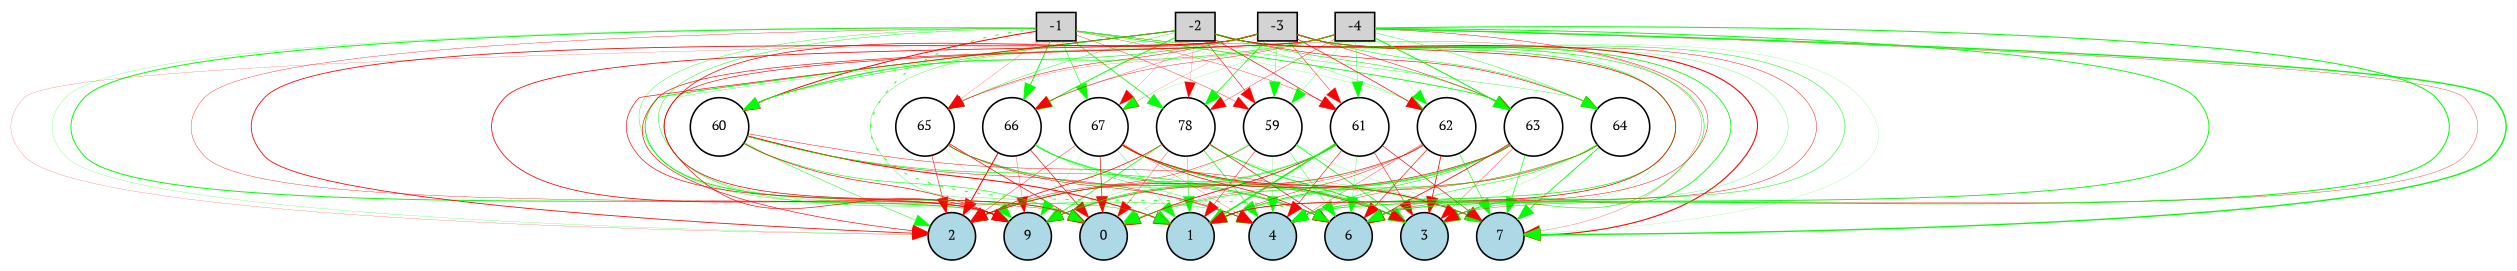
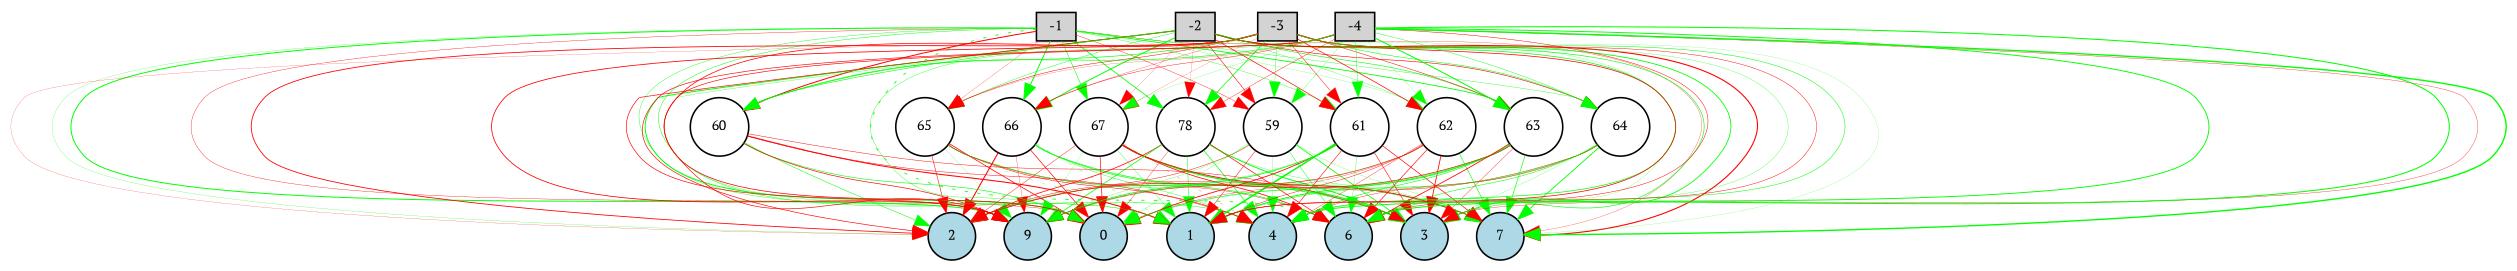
  digraph {
    fontname="PT Serif"
    node [fillcolor=white fontname="PT Serif" fontsize=9 shape=circle style=filled]
    edge [color=green fontname="PT Serif" style=solid]
    -1 [fillcolor=lightgray height=0.2 shape=box width=0.2]
    0 [fillcolor=lightblue height=0.2 width=0.2]
    1 [fillcolor=lightblue height=0.2 width=0.2]
    2 [fillcolor=lightblue height=0.2 width=0.2]
    3 [fillcolor=lightblue height=0.2 width=0.2]
    4 [fillcolor=lightblue height=0.2 width=0.2]
    n7 [fillcolor=lightblue height=0.2 label=9 width=0.2]
    6 [fillcolor=lightblue height=0.2 width=0.2]
    7 [fillcolor=lightblue height=0.2 width=0.2]
    64 [height=0.2 width=0.2]
    65 [height=0.2 width=0.2]
    66 [height=0.2 width=0.2]
    67 [height=0.2 width=0.2]
    n14 [height=0.2 label=78 width=0.2]
    59 [height=0.2 width=0.2]
    60 [height=0.2 width=0.2]
    61 [height=0.2 width=0.2]
    62 [height=0.2 width=0.2]
    63 [height=0.2 width=0.2]
    -2 [fillcolor=lightgray height=0.2 shape=box width=0.2]
    -3 [fillcolor=lightgray height=0.2 shape=box width=0.2]
    -4 [fillcolor=lightgray height=0.2 shape=box width=0.2]
    -1 -> 0 [color=red penwidth=0.227483130783274]
    -1 -> 1 [penwidth=0.2380319987548193]
    -1 -> 2 [penwidth=0.1365408496518113]
    -1 -> 3 [penwidth=0.11853941800758075]
    -1 -> 4 [penwidth=0.28862039559363284]
    -1 -> n7 [penwidth=0.6134065326785904]
    -1 -> 6 [penwidth=0.5198529074070843 style=dotted]
    -1 -> 7 [color=red penwidth=0.16201233872137366]
    -1 -> 64 [penwidth=0.2179847500548493]
    -1 -> 65 [color=red penwidth=0.14203909572673235]
    -1 -> 66 [penwidth=0.602390696199295]
    -1 -> 67 [penwidth=0.3340741675835701]
    -1 -> n14 [penwidth=0.5071881253819553]
    -1 -> 59 [color=red penwidth=0.23709852543231044]
    -1 -> 60 [color=red penwidth=0.6319513159444393]
-   -1 -> 61 [color=red penwidth=0.21652942525176588]
+   -1 -> 61 [penwidth=0.21652942525176588]
    -1 -> 62 [penwidth=0.1255735990275396]
    -1 -> 63 [penwidth=0.531187697046269]
    64 -> 0 [penwidth=0.10703650984696739]
    64 -> 1 [penwidth=0.3145013424111135]
    64 -> 2 [color=red penwidth=0.24748685286048233]
    64 -> 3 [penwidth=0.13073797992399433]
    64 -> 4 [color=red penwidth=0.24747490631225097]
    64 -> n7 [penwidth=0.14697540684506202]
    64 -> 6 [penwidth=0.33278363708289016]
    64 -> 7 [penwidth=0.5417480309542156]
    65 -> 0 [color=red penwidth=0.4620530711407853]
    65 -> 1 [penwidth=0.16125730040923225 style=dotted]
    65 -> 2 [color=red penwidth=0.34091335802839484]
    65 -> 3 [penwidth=0.35381561098692516]
    65 -> 4 [color=red penwidth=0.32819925810274053]
    65 -> n7 [penwidth=0.1099543134597371]
    65 -> 6 [color=red penwidth=0.23837661669016927]
    65 -> 7 [penwidth=0.1802603476696788]
    66 -> 0 [color=red penwidth=0.4357382811234909]
    66 -> 1 [penwidth=0.2143058721840066 style=dotted]
    66 -> 2 [color=red penwidth=0.6634631807108583]
    66 -> 3 [penwidth=0.23159101131235788]
    66 -> 4 [penwidth=0.2407770344407508]
    66 -> n7 [color=red penwidth=0.17230577764771776]
    66 -> 6 [penwidth=0.3964273940826406]
    66 -> 7 [penwidth=0.3009604233523441]
    67 -> 0 [color=red penwidth=0.42070324495585676]
    67 -> 1 [penwidth=0.20085420100536036]
    67 -> 2 [color=red penwidth=0.2553723129086263]
    67 -> 3 [penwidth=0.7500999789616786]
-   67 -> 4 [color=red penwidth=0.15084009575242668]
+   67 -> 4 [color=red penwidth=0.15084009575242668 style=dotted]
    67 -> n7 [penwidth=0.11564806445074172]
    67 -> 6 [color=red penwidth=0.4797188078179697]
    67 -> 7 [color=red penwidth=0.5536428040413918]
    n14 -> 0 [color=red penwidth=0.20206129544795015]
    n14 -> 1 [penwidth=0.3026486815740611]
    n14 -> 2 [color=red penwidth=0.4681814408465522]
    n14 -> 3 [penwidth=0.5806235678235261]
    n14 -> 4 [penwidth=0.42851927994035544]
    n14 -> n7 [penwidth=0.4573251977042443]
    n14 -> 6 [color=red penwidth=0.4265227666871422]
    n14 -> 7 [penwidth=0.19386292795163423]
    59 -> 0 [penwidth=0.1455312523380174]
    59 -> 1 [color=red penwidth=0.2992105064020302]
    59 -> 2 [color=red penwidth=0.28181710318244113]
    59 -> 3 [penwidth=0.4938992185857686]
    59 -> 4 [penwidth=0.14226788052908657]
    59 -> n7 [penwidth=0.15614963583724734]
    59 -> 6 [penwidth=0.28750094451805497]
    59 -> 7 [penwidth=0.1427160749245684]
    60 -> 0 [penwidth=0.36660779543332955]
    60 -> 1 [color=red penwidth=0.6508475672519951]
    60 -> 2 [penwidth=0.31908312273013195]
    60 -> 3 [color=red penwidth=0.28839155393642046]
    60 -> 4 [color=red penwidth=0.29861501749807273]
    60 -> n7 [color=red penwidth=0.4187859419067469]
-   60 -> 6 [penwidth=0.43019830235374523]
    61 -> 0 [color=red penwidth=0.5228737542924535]
    61 -> 1 [penwidth=0.9341806330156199]
    61 -> 2 [penwidth=0.1955996098195745]
    61 -> 3 [color=red penwidth=0.3519041920540825]
    61 -> 4 [color=red penwidth=0.35872230552055995]
    61 -> n7 [penwidth=0.4901278514316334]
    61 -> 6 [penwidth=0.18286369267698266]
    61 -> 7 [color=red penwidth=0.41702520319748637]
    62 -> 0 [color=red penwidth=0.18173629997198706]
    62 -> 1 [color=red penwidth=0.2741922358488678]
    62 -> 2 [penwidth=0.1649223290970117]
    62 -> 3 [color=red penwidth=0.5070969587928684]
    62 -> 4 [color=red penwidth=0.20623550065720114]
    62 -> n7 [color=red penwidth=0.3480183748455286]
    62 -> 6 [color=red penwidth=0.39667613835256355]
    62 -> 7 [penwidth=0.38428966426747435]
    63 -> 0 [penwidth=0.38779071138218124]
    63 -> 1 [penwidth=0.5651121160280479]
    63 -> 2 [color=red penwidth=0.4449472378842907]
    63 -> 3 [color=red penwidth=0.2234160078928084]
    63 -> 4 [penwidth=0.36750421979438663]
    63 -> n7 [penwidth=0.11420896239985599]
    63 -> 6 [color=red penwidth=0.5056444842657565]
    63 -> 7 [penwidth=0.39446377149510725]
    -2 -> 0 [penwidth=0.601283842164133]
    -2 -> 1 [penwidth=0.1828827401884594]
    -2 -> 2 [color=red penwidth=0.11786937157080023]
    -2 -> 3 [penwidth=0.5181818919143882]
    -2 -> 4 [penwidth=0.44980637628976916]
    -2 -> n7 [color=red penwidth=0.41964304729192614]
    -2 -> 6 [penwidth=0.3869919025981968]
    -2 -> 7 [color=red penwidth=0.6917246082513088]
    -2 -> 64 [color=red penwidth=0.3723904550598067]
    -2 -> 65 [penwidth=0.2560592131207696]
    -2 -> 66 [penwidth=0.6046973655051906]
    -2 -> 67 [color=red penwidth=0.10262140760240611]
    -2 -> n14 [color=red penwidth=0.11102231862574813]
    -2 -> 59 [color=red penwidth=0.34663189177577824]
    -2 -> 60 [penwidth=0.356914512940226]
    -2 -> 61 [color=red penwidth=0.41866933376802784]
    -2 -> 62 [penwidth=0.16928731473834752]
    -2 -> 63 [penwidth=0.36788954396493734]
    -3 -> 0 [color=red penwidth=0.4671251734591457]
    -3 -> 1 [color=red penwidth=0.4638106555501954]
    -3 -> 2 [color=red penwidth=0.5212468915733066]
    -3 -> 3 [penwidth=0.32055808666480706]
    -3 -> 4 [penwidth=0.17670638825901153]
    -3 -> n7 [color=red penwidth=0.5072289108304708]
    -3 -> 6 [color=red penwidth=0.28382340747191603]
    -3 -> 7 [penwidth=0.10583149040174111]
    -3 -> 64 [penwidth=0.3296856624242458]
    -3 -> 65 [color=red penwidth=0.3131568563263213]
    -3 -> 66 [color=red penwidth=0.15894045712510585]
    -3 -> 67 [color=red penwidth=0.10665932161985567]
    -3 -> n14 [penwidth=0.4602036333887526]
    -3 -> 59 [penwidth=0.21248618006729653]
    -3 -> 60 [penwidth=0.3961513964122195]
    -3 -> 61 [color=red penwidth=0.28670810466147045]
    -3 -> 62 [color=red penwidth=0.4361656939788342]
    -3 -> 63 [color=red penwidth=0.3090577947893033]
    -4 -> 0 [penwidth=0.2201677055237075]
    -4 -> 1 [color=red penwidth=0.301974470675191]
    -4 -> 2 [color=red penwidth=0.40650550421921006]
    -4 -> 3 [color=red penwidth=0.213018646699667]
    -4 -> 4 [penwidth=0.579677328072124]
    -4 -> n7 [color=red penwidth=0.4103088926000412]
    -4 -> 6 [penwidth=0.646335594278881]
    -4 -> 7 [penwidth=0.8579626236873699]
    -4 -> 64 [penwidth=0.2544542476580324]
    -4 -> 65 [color=red penwidth=0.1267382815171216]
    -4 -> 66 [color=red penwidth=0.26429081232486035]
    -4 -> 67 [penwidth=0.11750393967314908]
    -4 -> n14 [color=red penwidth=0.23690021479874743]
    -4 -> 59 [penwidth=0.16305473619450495]
    -4 -> 60 [penwidth=0.39165184772362593]
    -4 -> 61 [penwidth=0.2553154137886904]
    -4 -> 62 [penwidth=0.10998494564045028]
    -4 -> 63 [penwidth=0.6226256294810214]
  }
